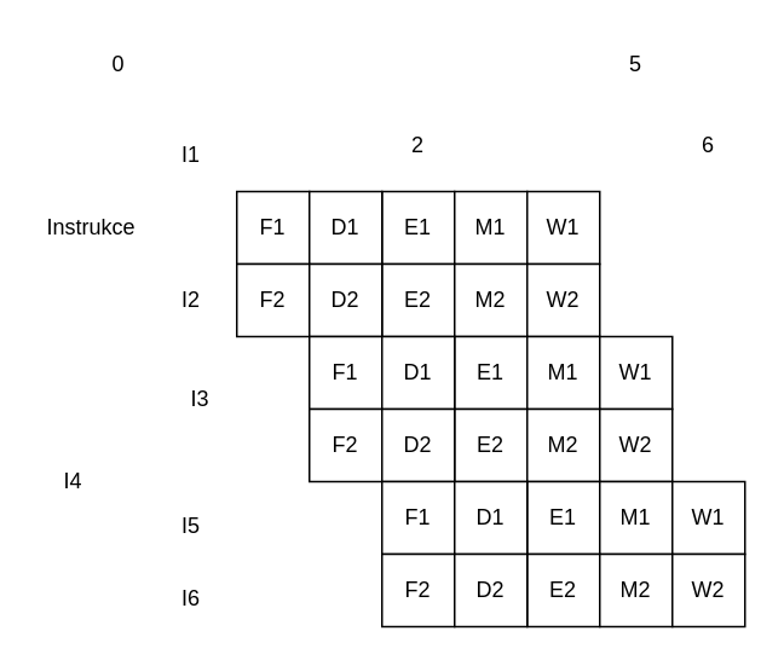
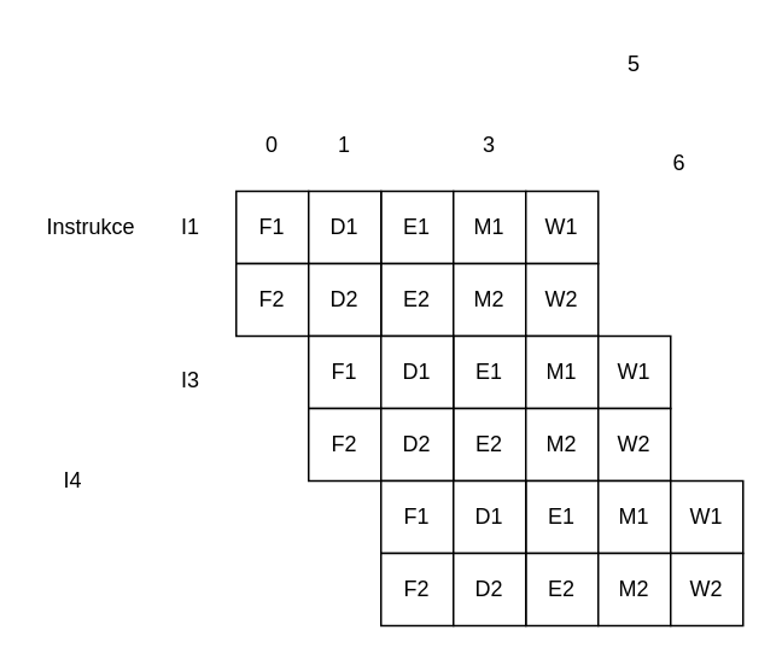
  <mxCell id="0" />
  <mxCell id="1" parent="0" />
  <mxCell id="2" value="F1" style="rounded=0;whiteSpace=wrap;html=1;" vertex="1" parent="1"><mxGeometry x="130" y="105" width="40" height="40" as="geometry" /></mxCell>
  <mxCell id="3" value="E1" style="rounded=0;whiteSpace=wrap;html=1;" vertex="1" parent="1"><mxGeometry x="210" y="105" width="40" height="40" as="geometry" /></mxCell>
  <mxCell id="4" value="D1" style="rounded=0;whiteSpace=wrap;html=1;" vertex="1" parent="1"><mxGeometry x="170" y="105" width="40" height="40" as="geometry" /></mxCell>
  <mxCell id="5" value="M1" style="rounded=0;whiteSpace=wrap;html=1;" vertex="1" parent="1"><mxGeometry x="250" y="105" width="40" height="40" as="geometry" /></mxCell>
  <mxCell id="6" value="W1" style="rounded=0;whiteSpace=wrap;html=1;" vertex="1" parent="1"><mxGeometry x="290" y="105" width="40" height="40" as="geometry" /></mxCell>
- <mxCell id="7" value="0" style="text;html=1;strokeColor=none;fillColor=none;align=center;verticalAlign=middle;whiteSpace=wrap;rounded=0;" vertex="1" parent="1"><mxGeometry x="50" y="20" width="30" height="30" as="geometry" /></mxCell>
- <mxCell id="8" value="2" style="text;html=1;strokeColor=none;fillColor=none;align=center;verticalAlign=middle;whiteSpace=wrap;rounded=0;" vertex="1" parent="1"><mxGeometry x="215" y="65" width="30" height="30" as="geometry" /></mxCell>
- <mxCell id="11" value="I1" style="text;html=1;strokeColor=none;fillColor=none;align=center;verticalAlign=middle;whiteSpace=wrap;rounded=0;" vertex="1" parent="1"><mxGeometry x="90" y="70" width="30" height="30" as="geometry" /></mxCell>
+ <mxCell id="7" value="0" style="text;html=1;strokeColor=none;fillColor=none;align=center;verticalAlign=middle;whiteSpace=wrap;rounded=0;" vertex="1" parent="1"><mxGeometry x="135" y="65" width="30" height="30" as="geometry" /></mxCell>
+ <mxCell id="9" value="1" style="text;html=1;strokeColor=none;fillColor=none;align=center;verticalAlign=middle;whiteSpace=wrap;rounded=0;" vertex="1" parent="1"><mxGeometry x="175" y="65" width="30" height="30" as="geometry" /></mxCell>
+ <mxCell id="10" value="3" style="text;html=1;strokeColor=none;fillColor=none;align=center;verticalAlign=middle;whiteSpace=wrap;rounded=0;" vertex="1" parent="1"><mxGeometry x="255" y="65" width="30" height="30" as="geometry" /></mxCell>
+ <mxCell id="11" value="I1" style="text;html=1;strokeColor=none;fillColor=none;align=center;verticalAlign=middle;whiteSpace=wrap;rounded=0;" vertex="1" parent="1"><mxGeometry x="90" y="110" width="30" height="30" as="geometry" /></mxCell>
  <mxCell id="12" value="F2" style="rounded=0;whiteSpace=wrap;html=1;" vertex="1" parent="1"><mxGeometry x="130" y="145" width="40" height="40" as="geometry" /></mxCell>
  <mxCell id="13" value="E2" style="rounded=0;whiteSpace=wrap;html=1;" vertex="1" parent="1"><mxGeometry x="210" y="145" width="40" height="40" as="geometry" /></mxCell>
  <mxCell id="14" value="D2" style="rounded=0;whiteSpace=wrap;html=1;" vertex="1" parent="1"><mxGeometry x="170" y="145" width="40" height="40" as="geometry" /></mxCell>
  <mxCell id="15" value="M2" style="rounded=0;whiteSpace=wrap;html=1;" vertex="1" parent="1"><mxGeometry x="250" y="145" width="40" height="40" as="geometry" /></mxCell>
  <mxCell id="16" value="W2" style="rounded=0;whiteSpace=wrap;html=1;" vertex="1" parent="1"><mxGeometry x="290" y="145" width="40" height="40" as="geometry" /></mxCell>
- <mxCell id="17" value="I2" style="text;html=1;strokeColor=none;fillColor=none;align=center;verticalAlign=middle;whiteSpace=wrap;rounded=0;" vertex="1" parent="1"><mxGeometry x="90" y="150" width="30" height="30" as="geometry" /></mxCell>
- <mxCell id="18" value="I3" style="text;html=1;strokeColor=none;fillColor=none;align=center;verticalAlign=middle;whiteSpace=wrap;rounded=0;" vertex="1" parent="1"><mxGeometry x="95" y="205" width="30" height="30" as="geometry" /></mxCell>
+ <mxCell id="18" value="I3" style="text;html=1;strokeColor=none;fillColor=none;align=center;verticalAlign=middle;whiteSpace=wrap;rounded=0;" vertex="1" parent="1"><mxGeometry x="90" y="195" width="30" height="30" as="geometry" /></mxCell>
  <mxCell id="19" value="Instrukce" style="text;html=1;strokeColor=none;fillColor=none;align=center;verticalAlign=middle;whiteSpace=wrap;rounded=0;" vertex="1" parent="1"><mxGeometry x="20" y="110" width="60" height="30" as="geometry" /></mxCell>
  <mxCell id="20" value="5" style="text;html=1;strokeColor=none;fillColor=none;align=center;verticalAlign=middle;whiteSpace=wrap;rounded=0;" vertex="1" parent="1"><mxGeometry x="335" y="20" width="30" height="30" as="geometry" /></mxCell>
- <mxCell id="21" value="6" style="text;html=1;strokeColor=none;fillColor=none;align=center;verticalAlign=middle;whiteSpace=wrap;rounded=0;" vertex="1" parent="1"><mxGeometry x="375" y="65" width="30" height="30" as="geometry" /></mxCell>
+ <mxCell id="21" value="6" style="text;html=1;strokeColor=none;fillColor=none;align=center;verticalAlign=middle;whiteSpace=wrap;rounded=0;" vertex="1" parent="1"><mxGeometry x="360" y="75" width="30" height="30" as="geometry" /></mxCell>
  <mxCell id="22" value="I4" style="text;html=1;strokeColor=none;fillColor=none;align=center;verticalAlign=middle;whiteSpace=wrap;rounded=0;" vertex="1" parent="1"><mxGeometry x="25" y="250" width="30" height="30" as="geometry" /></mxCell>
- <mxCell id="23" value="I5" style="text;html=1;strokeColor=none;fillColor=none;align=center;verticalAlign=middle;whiteSpace=wrap;rounded=0;" vertex="1" parent="1"><mxGeometry x="90" y="275" width="30" height="30" as="geometry" /></mxCell>
- <mxCell id="24" value="I6" style="text;html=1;strokeColor=none;fillColor=none;align=center;verticalAlign=middle;whiteSpace=wrap;rounded=0;" vertex="1" parent="1"><mxGeometry x="90" y="315" width="30" height="30" as="geometry" /></mxCell>
  <mxCell id="25" value="F1" style="rounded=0;whiteSpace=wrap;html=1;" vertex="1" parent="1"><mxGeometry x="170" y="185" width="40" height="40" as="geometry" /></mxCell>
  <mxCell id="26" value="E1" style="rounded=0;whiteSpace=wrap;html=1;" vertex="1" parent="1"><mxGeometry x="250" y="185" width="40" height="40" as="geometry" /></mxCell>
  <mxCell id="27" value="D1" style="rounded=0;whiteSpace=wrap;html=1;" vertex="1" parent="1"><mxGeometry x="210" y="185" width="40" height="40" as="geometry" /></mxCell>
  <mxCell id="28" value="M1" style="rounded=0;whiteSpace=wrap;html=1;" vertex="1" parent="1"><mxGeometry x="290" y="185" width="40" height="40" as="geometry" /></mxCell>
  <mxCell id="29" value="W1" style="rounded=0;whiteSpace=wrap;html=1;" vertex="1" parent="1"><mxGeometry x="330" y="185" width="40" height="40" as="geometry" /></mxCell>
  <mxCell id="30" value="F2" style="rounded=0;whiteSpace=wrap;html=1;" vertex="1" parent="1"><mxGeometry x="170" y="225" width="40" height="40" as="geometry" /></mxCell>
  <mxCell id="31" value="E2" style="rounded=0;whiteSpace=wrap;html=1;" vertex="1" parent="1"><mxGeometry x="250" y="225" width="40" height="40" as="geometry" /></mxCell>
  <mxCell id="32" value="D2" style="rounded=0;whiteSpace=wrap;html=1;" vertex="1" parent="1"><mxGeometry x="210" y="225" width="40" height="40" as="geometry" /></mxCell>
  <mxCell id="33" value="M2" style="rounded=0;whiteSpace=wrap;html=1;" vertex="1" parent="1"><mxGeometry x="290" y="225" width="40" height="40" as="geometry" /></mxCell>
  <mxCell id="34" value="W2" style="rounded=0;whiteSpace=wrap;html=1;" vertex="1" parent="1"><mxGeometry x="330" y="225" width="40" height="40" as="geometry" /></mxCell>
  <mxCell id="35" value="F1" style="rounded=0;whiteSpace=wrap;html=1;" vertex="1" parent="1"><mxGeometry x="210" y="265" width="40" height="40" as="geometry" /></mxCell>
  <mxCell id="36" value="E1" style="rounded=0;whiteSpace=wrap;html=1;" vertex="1" parent="1"><mxGeometry x="290" y="265" width="40" height="40" as="geometry" /></mxCell>
  <mxCell id="37" value="D1" style="rounded=0;whiteSpace=wrap;html=1;" vertex="1" parent="1"><mxGeometry x="250" y="265" width="40" height="40" as="geometry" /></mxCell>
  <mxCell id="38" value="M1" style="rounded=0;whiteSpace=wrap;html=1;" vertex="1" parent="1"><mxGeometry x="330" y="265" width="40" height="40" as="geometry" /></mxCell>
  <mxCell id="39" value="W1" style="rounded=0;whiteSpace=wrap;html=1;" vertex="1" parent="1"><mxGeometry x="370" y="265" width="40" height="40" as="geometry" /></mxCell>
  <mxCell id="40" value="F2" style="rounded=0;whiteSpace=wrap;html=1;" vertex="1" parent="1"><mxGeometry x="210" y="305" width="40" height="40" as="geometry" /></mxCell>
  <mxCell id="41" value="E2" style="rounded=0;whiteSpace=wrap;html=1;" vertex="1" parent="1"><mxGeometry x="290" y="305" width="40" height="40" as="geometry" /></mxCell>
  <mxCell id="42" value="D2" style="rounded=0;whiteSpace=wrap;html=1;" vertex="1" parent="1"><mxGeometry x="250" y="305" width="40" height="40" as="geometry" /></mxCell>
  <mxCell id="43" value="M2" style="rounded=0;whiteSpace=wrap;html=1;" vertex="1" parent="1"><mxGeometry x="330" y="305" width="40" height="40" as="geometry" /></mxCell>
  <mxCell id="44" value="W2" style="rounded=0;whiteSpace=wrap;html=1;" vertex="1" parent="1"><mxGeometry x="370" y="305" width="40" height="40" as="geometry" /></mxCell>
